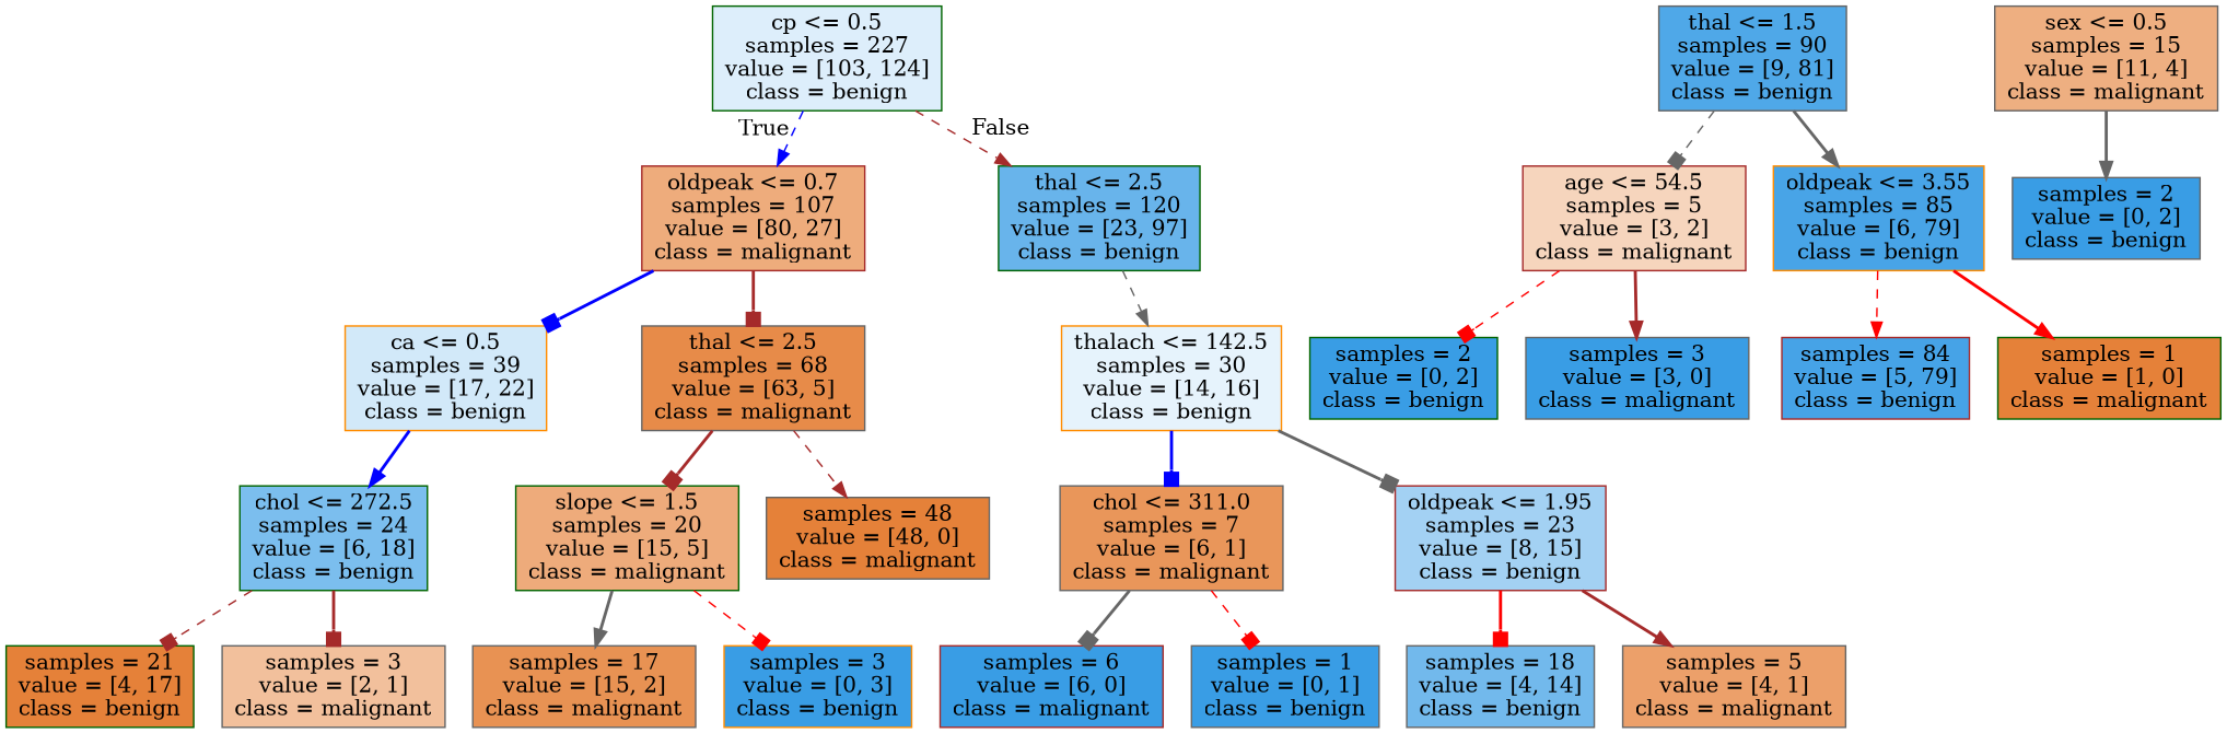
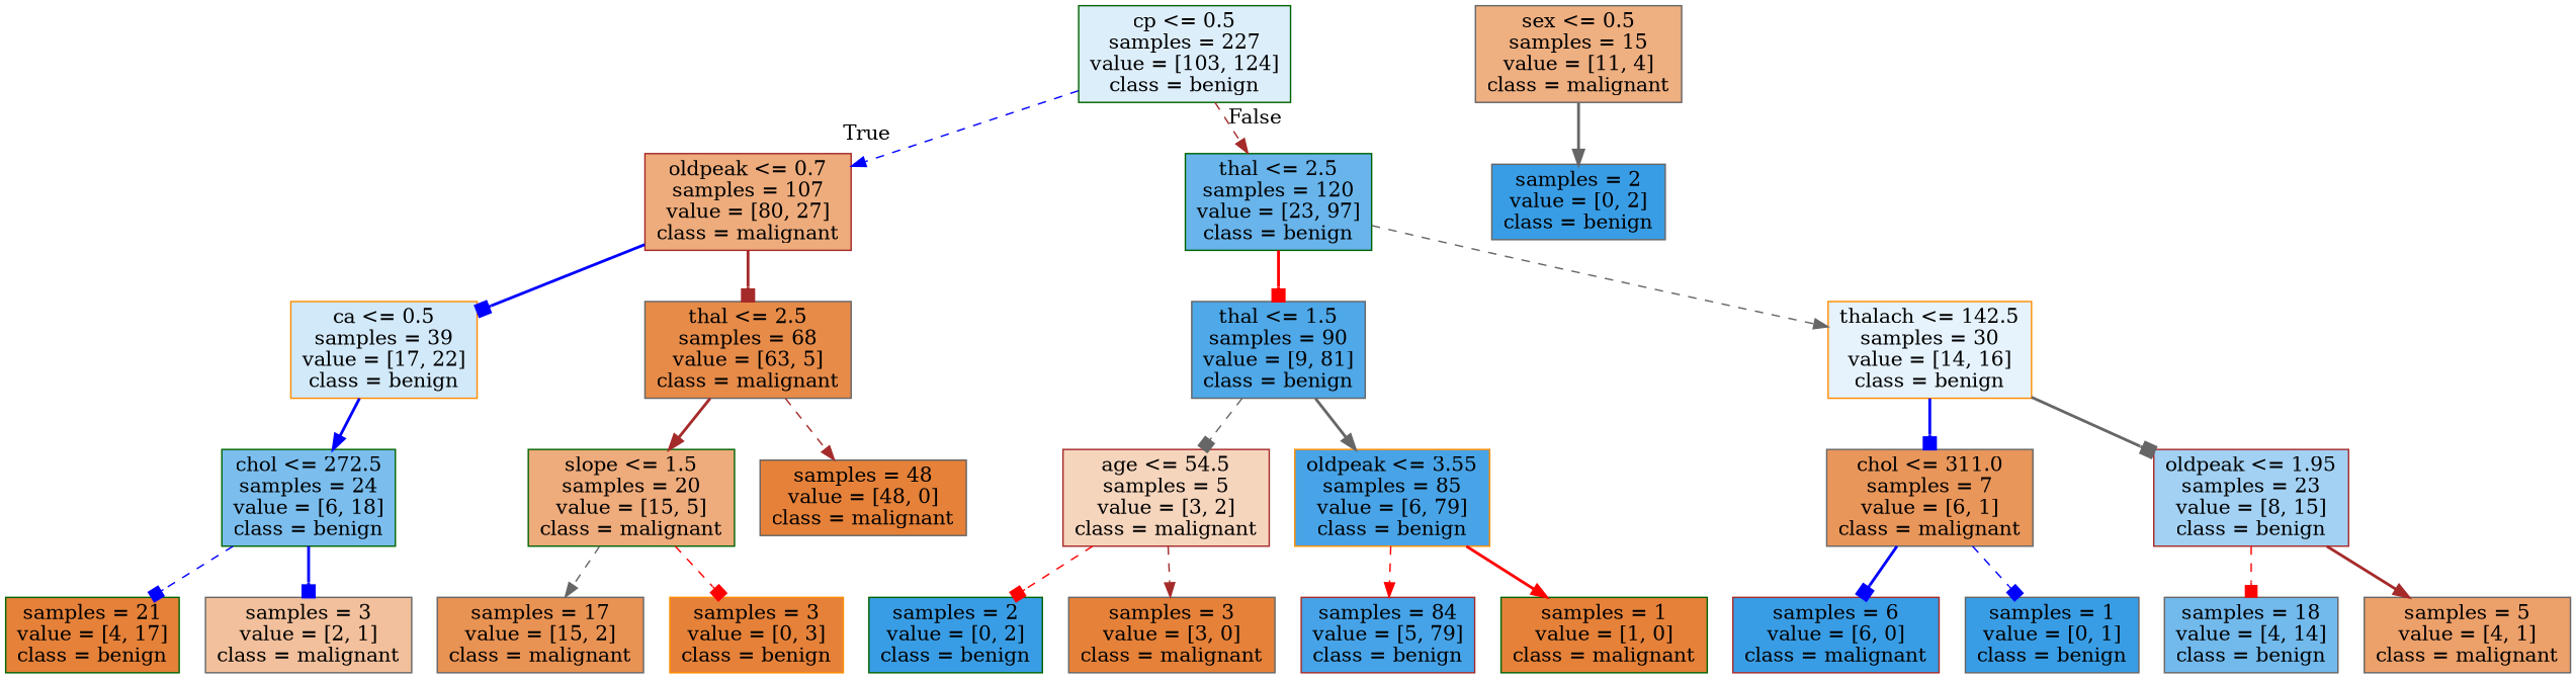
  digraph {
    node [color=gray40 fillcolor="#399de5" shape=box style=filled]
    edge [arrowhead=normal color=brown style=dashed]
    n1 [color=darkgreen fillcolor="#ddeefb" label="cp <= 0.5\nsamples = 227\nvalue = [103, 124]\nclass = benign"]
    n2 [color=brown fillcolor="#eeac7c" label="oldpeak <= 0.7\nsamples = 107\nvalue = [80, 27]\nclass = malignant"]
    n3 [color=darkgreen fillcolor="#68b4eb" label="thal <= 2.5\nsamples = 120\nvalue = [23, 97]\nclass = benign"]
    n4 [color=darkorange fillcolor="#d2e9f9" label="ca <= 0.5\nsamples = 39\nvalue = [17, 22]\nclass = benign"]
    n5 [fillcolor="#e78b49" label="thal <= 2.5\nsamples = 68\nvalue = [63, 5]\nclass = malignant"]
    n6 [fillcolor="#4fa8e8" label="thal <= 1.5\nsamples = 90\nvalue = [9, 81]\nclass = benign"]
    n7 [color=darkorange fillcolor="#e6f3fc" label="thalach <= 142.5\nsamples = 30\nvalue = [14, 16]\nclass = benign"]
    n8 [color=darkgreen fillcolor="#7bbeee" label="chol <= 272.5\nsamples = 24\nvalue = [6, 18]\nclass = benign"]
    n9 [color=darkgreen fillcolor="#eeab7b" label="slope <= 1.5\nsamples = 20\nvalue = [15, 5]\nclass = malignant"]
    n10 [fillcolor="#e58139" label="samples = 48\nvalue = [48, 0]\nclass = malignant"]
    n11 [color=darkgreen fillcolor="#e58139" label="samples = 21\nvalue = [4, 17]\nclass = benign"]
    n12 [fillcolor="#f2c09c" label="samples = 3\nvalue = [2, 1]\nclass = malignant"]
    n13 [fillcolor="#eeaf81" label="sex <= 0.5\nsamples = 15\nvalue = [11, 4]\nclass = malignant"]
    n14 [label="samples = 2\nvalue = [0, 2]\nclass = benign"]
    n15 [fillcolor="#e89253" label="samples = 17\nvalue = [15, 2]\nclass = malignant"]
-   n16 [color=darkorange label="samples = 3\nvalue = [0, 3]\nclass = benign"]
+   n16 [color=darkorange fillcolor="#e58139" label="samples = 3\nvalue = [0, 3]\nclass = benign"]
    n17 [color=brown fillcolor="#f6d5bd" label="age <= 54.5\nsamples = 5\nvalue = [3, 2]\nclass = malignant"]
    n18 [color=darkorange fillcolor="#48a4e7" label="oldpeak <= 3.55\nsamples = 85\nvalue = [6, 79]\nclass = benign"]
    n19 [fillcolor="#e9965a" label="chol <= 311.0\nsamples = 7\nvalue = [6, 1]\nclass = malignant"]
    n20 [color=brown fillcolor="#a3d1f3" label="oldpeak <= 1.95\nsamples = 23\nvalue = [8, 15]\nclass = benign"]
    n21 [color=darkgreen label="samples = 2\nvalue = [0, 2]\nclass = benign"]
-   n22 [label="samples = 3\nvalue = [3, 0]\nclass = malignant"]
+   n22 [fillcolor="#e58139" label="samples = 3\nvalue = [3, 0]\nclass = malignant"]
    n23 [color=brown fillcolor="#46a3e7" label="samples = 84\nvalue = [5, 79]\nclass = benign"]
    n24 [color=darkgreen fillcolor="#e58139" label="samples = 1\nvalue = [1, 0]\nclass = malignant"]
    n25 [color=brown label="samples = 6\nvalue = [6, 0]\nclass = malignant"]
    n26 [label="samples = 1\nvalue = [0, 1]\nclass = benign"]
    n27 [fillcolor="#72b9ec" label="samples = 18\nvalue = [4, 14]\nclass = benign"]
    n28 [fillcolor="#eca06a" label="samples = 5\nvalue = [4, 1]\nclass = malignant"]
    n1 -> n2 [color=blue headlabel=True labelangle=45 labeldistance=2.5]
    n1 -> n3 [headlabel=False labelangle=-45 labeldistance=2.5]
    n2 -> n4 [arrowhead=box color=blue style=bold]
    n2 -> n5 [arrowhead=box style=bold]
+   n3 -> n6 [arrowhead=box color=red style=bold]
    n3 -> n7 [color=gray40]
    n4 -> n8 [color=blue style=bold]
-   n5 -> n9 [arrowhead=box style=bold]
+   n5 -> n9 [style=bold]
    n5 -> n10
    n6 -> n17 [arrowhead=box color=gray40]
    n6 -> n18 [color=gray40 style=bold]
    n7 -> n19 [arrowhead=box color=blue style=bold]
    n7 -> n20 [arrowhead=box color=gray40 style=bold]
-   n8 -> n11 [arrowhead=box]
-   n8 -> n12 [arrowhead=box style=bold]
-   n9 -> n15 [color=gray40 style=bold]
+   n8 -> n11 [arrowhead=box color=blue]
+   n8 -> n12 [arrowhead=box color=blue style=bold]
+   n9 -> n15 [color=gray40]
    n9 -> n16 [arrowhead=box color=red]
    n13 -> n14 [color=gray40 style=bold]
    n17 -> n21 [arrowhead=box color=red]
-   n17 -> n22 [style=bold]
+   n17 -> n22
    n18 -> n23 [color=red]
    n18 -> n24 [color=red style=bold]
-   n19 -> n25 [arrowhead=box color=gray40 style=bold]
-   n19 -> n26 [arrowhead=box color=red]
-   n20 -> n27 [arrowhead=box color=red style=bold]
+   n19 -> n25 [arrowhead=box color=blue style=bold]
+   n19 -> n26 [arrowhead=box color=blue]
+   n20 -> n27 [arrowhead=box color=red]
    n20 -> n28 [style=bold]
  }
